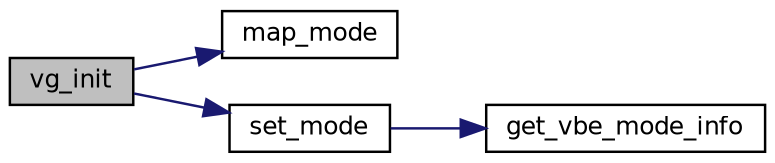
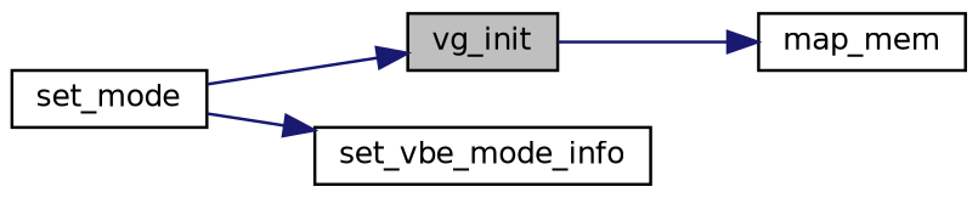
  digraph {
    rankdir=LR
    node [color=black fillcolor=white fontname=Helvetica fontsize=10 shape=record style=filled]
    edge [color=midnightblue fontname=Helvetica fontsize=10 labelfontname=Helvetica labelfontsize=10 style=solid]
    n1 [fillcolor=grey75 fontcolor=black height=0.2 label=vg_init width=0.4]
-   n2 [height=0.2 label=map_mode width=0.4]
+   n2 [height=0.2 label=map_mem width=0.4]
    n3 [height=0.2 label=set_mode width=0.4]
-   n4 [height=0.2 label=get_vbe_mode_info width=0.4]
+   n4 [height=0.2 label=set_vbe_mode_info width=0.4]
    n1 -> n2
-   n1 -> n3
+   n3 -> n1
    n3 -> n4
  }
